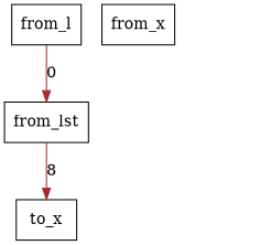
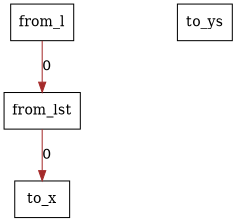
  digraph {
    rankdir=TB
    node [fillcolor=white shape=box style=filled]
    edge [color=brown]
    n1 [label=<from_l>]
    n2 [label=<from_lst>]
-   n3 [label=<from_x>]
    n4 [label=<to_x>]
+   n5 [label=<to_ys>]
    n1 -> n2 [label=0]
-   n2 -> n4 [label=8]
+   n2 -> n4 [label=0]
  }
